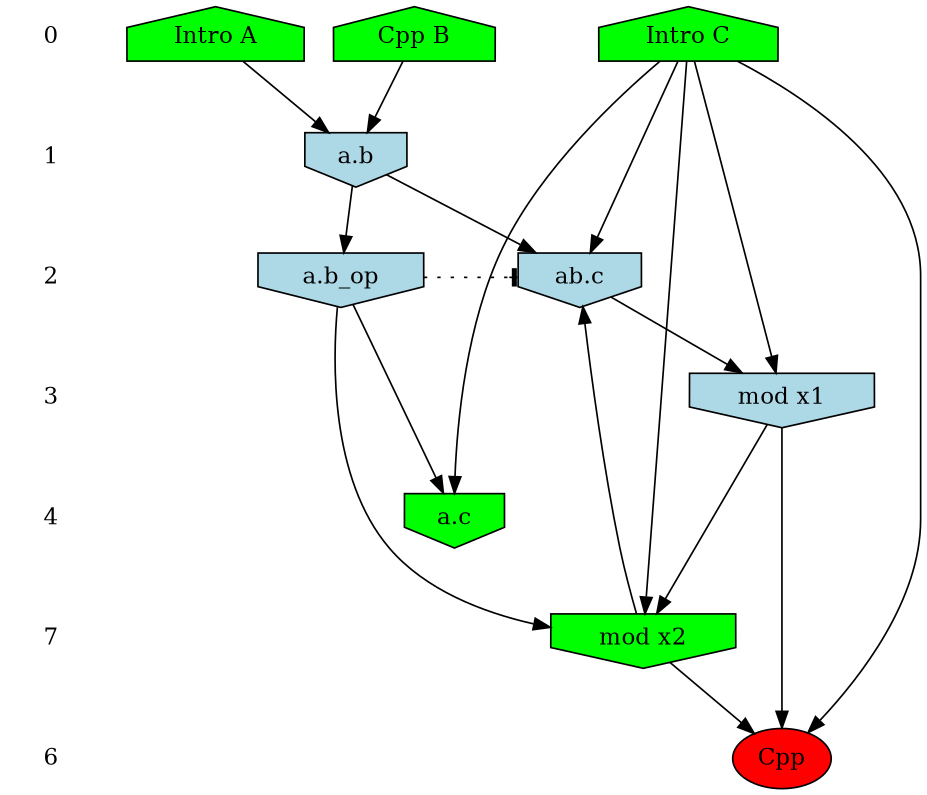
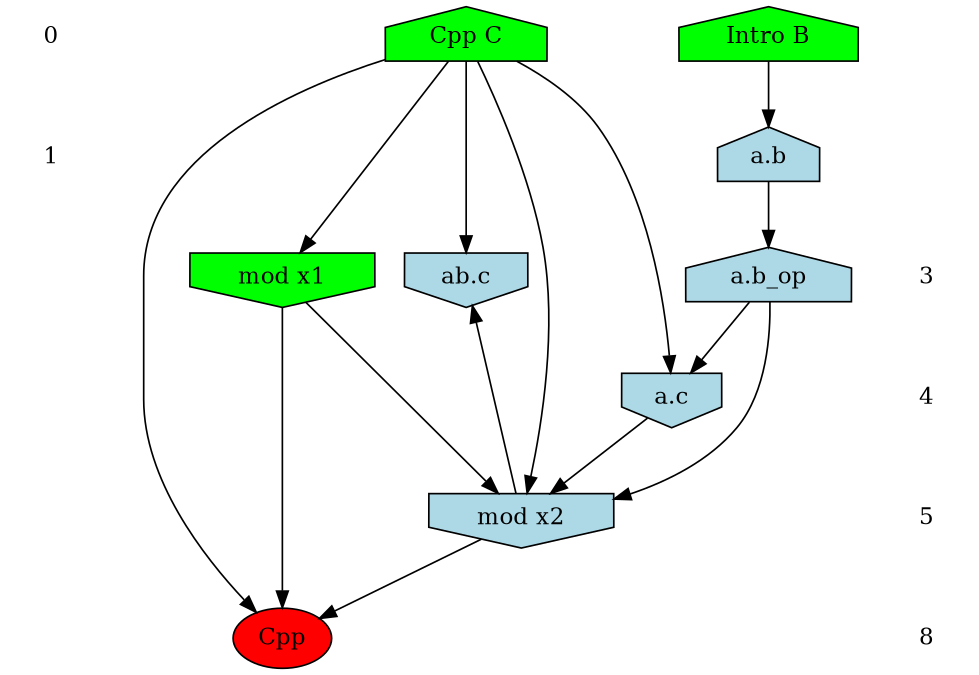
  digraph {
    ranksep=.5
    node [shape=plaintext style=filled]
    0 [style=""]
-   n2 [fillcolor=green label="Cpp B" shape=house]
-   n3 [fillcolor=green label="Intro A" shape=house]
-   n4 [fillcolor=green label="Intro C" shape=house]
+   n2 [fillcolor=green label="Intro B" shape=house]
+   n4 [fillcolor=green label="Cpp C" shape=house]
    1 [style=""]
-   n6 [fillcolor=lightblue label="a.b" shape=invhouse]
-   2 [style=""]
+   n6 [fillcolor=lightblue label="a.b" shape=house]
    n8 [fillcolor=lightblue label="ab.c" shape=invhouse]
-   n9 [fillcolor=lightblue label="a.b_op" shape=invhouse]
+   n9 [fillcolor=lightblue label="a.b_op" shape=house]
    3 [style=""]
-   n11 [fillcolor=lightblue label="mod x1" shape=invhouse]
+   n11 [fillcolor=green label="mod x1" shape=invhouse]
    4 [style=""]
-   n13 [fillcolor=green label="a.c" shape=invhouse]
-   5 [label=7 style=""]
-   n15 [fillcolor=green label="mod x2" shape=invhouse]
-   6 [style=""]
+   n13 [fillcolor=lightblue label="a.c" shape=invhouse]
+   5 [style=""]
+   n15 [fillcolor=lightblue label="mod x2" shape=invhouse]
+   6 [label=8 style=""]
    n17 [fillcolor=red label=Cpp shape=""]
    subgraph sub_1 {
      rank=same
      0
      n2
-     n3
      n4
    }
    subgraph sub_2 {
      rank=same
      1
      n6
    }
    subgraph sub_3 {
      rank=same
-     2
      n8
      n9
    }
    subgraph sub_4 {
      rank=same
      3
      n11
    }
    subgraph sub_5 {
      rank=same
      4
      n13
    }
    subgraph sub_6 {
      rank=same
      5
      n15
    }
    subgraph sub_7 {
      rank=same
      6
      n17
    }
    0 -> 1 [style=invis]
    n2 -> n6
-   n3 -> n6
    n4 -> n8
    n4 -> n11
    n4 -> n13
    n4 -> n15
    n4 -> n17
-   1 -> 2 [style=invis]
-   n6 -> n8
    n6 -> n9
-   2 -> 3 [style=invis]
-   n8 -> n11
-   n9 -> n8 [arrowhead=tee style=dotted]
    n9 -> n13
    n9 -> n15
    3 -> 4 [style=invis]
    n11 -> n15
    n11 -> n17
    4 -> 5 [style=invis]
+   n13 -> n15
    5 -> 6 [style=invis]
    n15 -> n8
    n15 -> n17
  }
